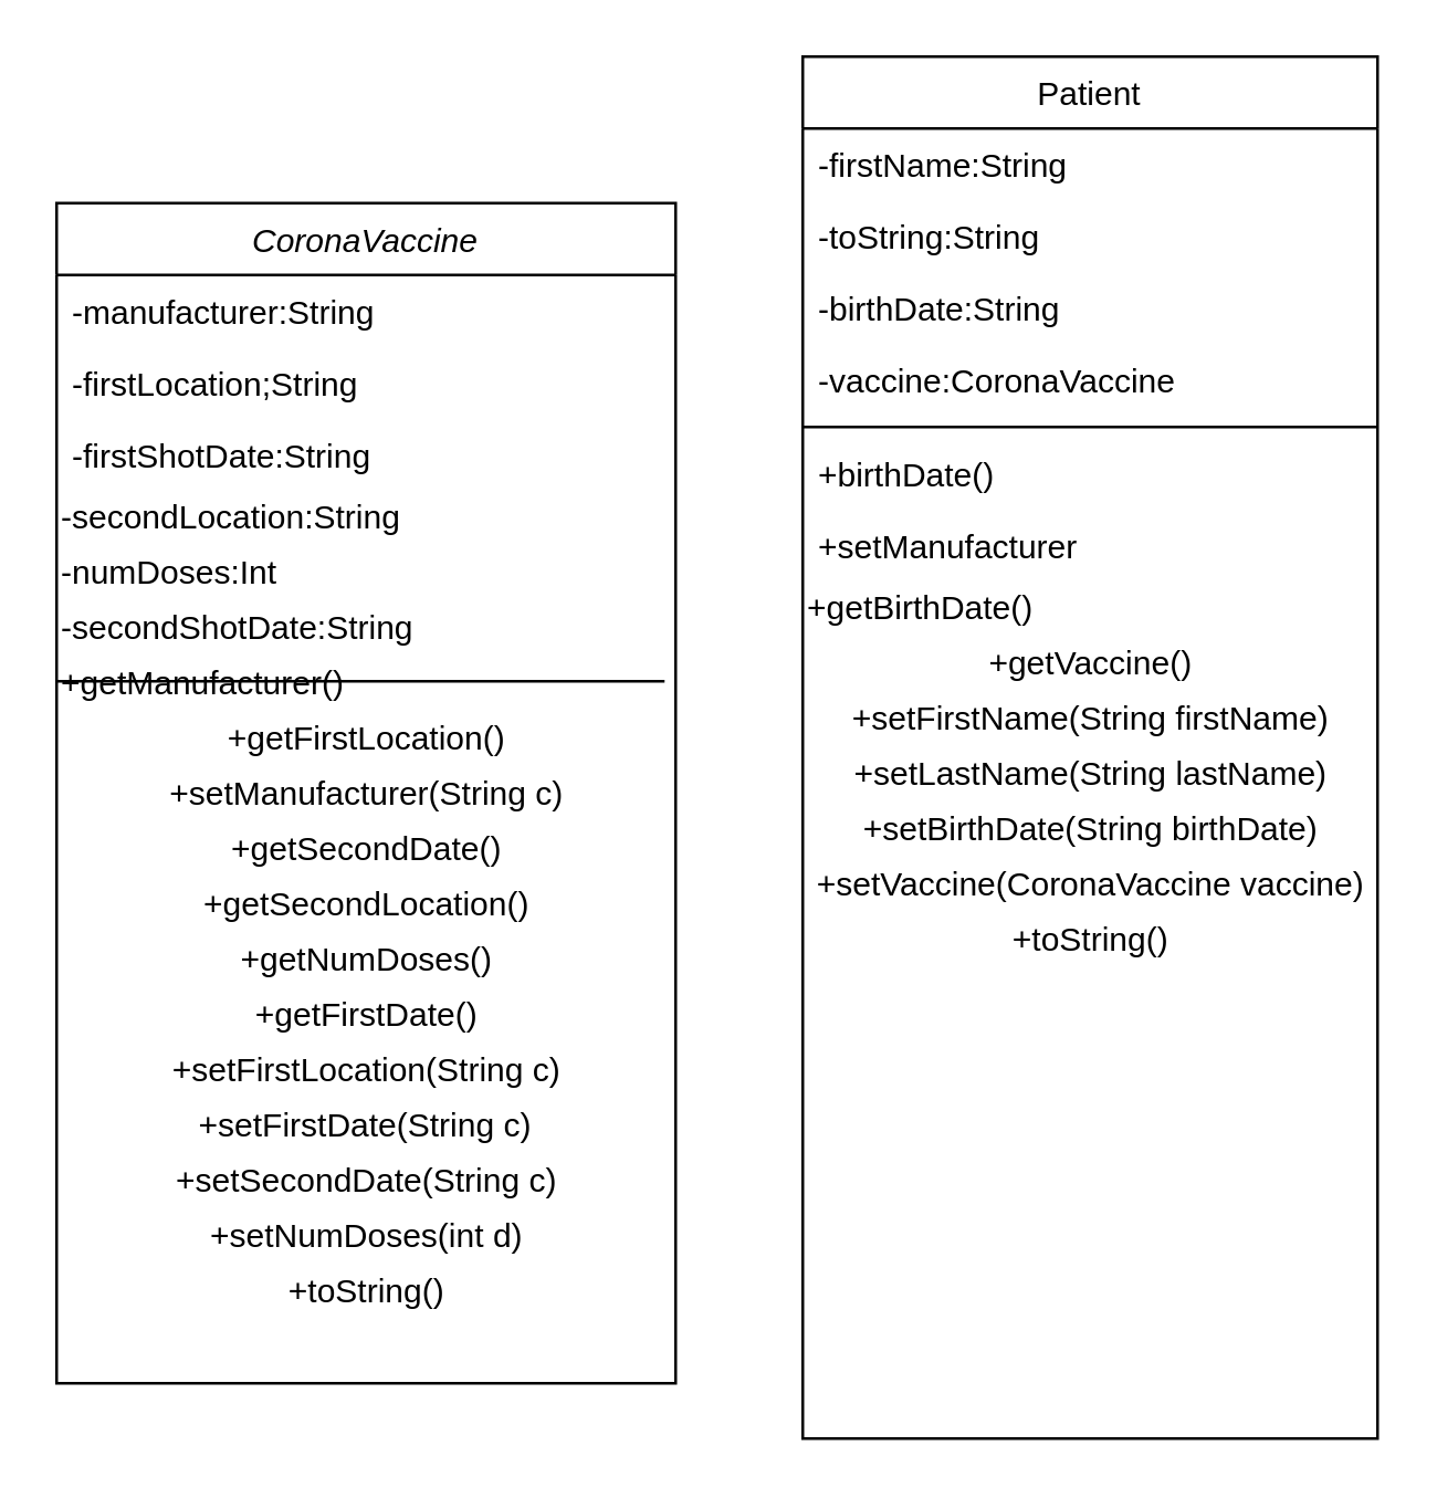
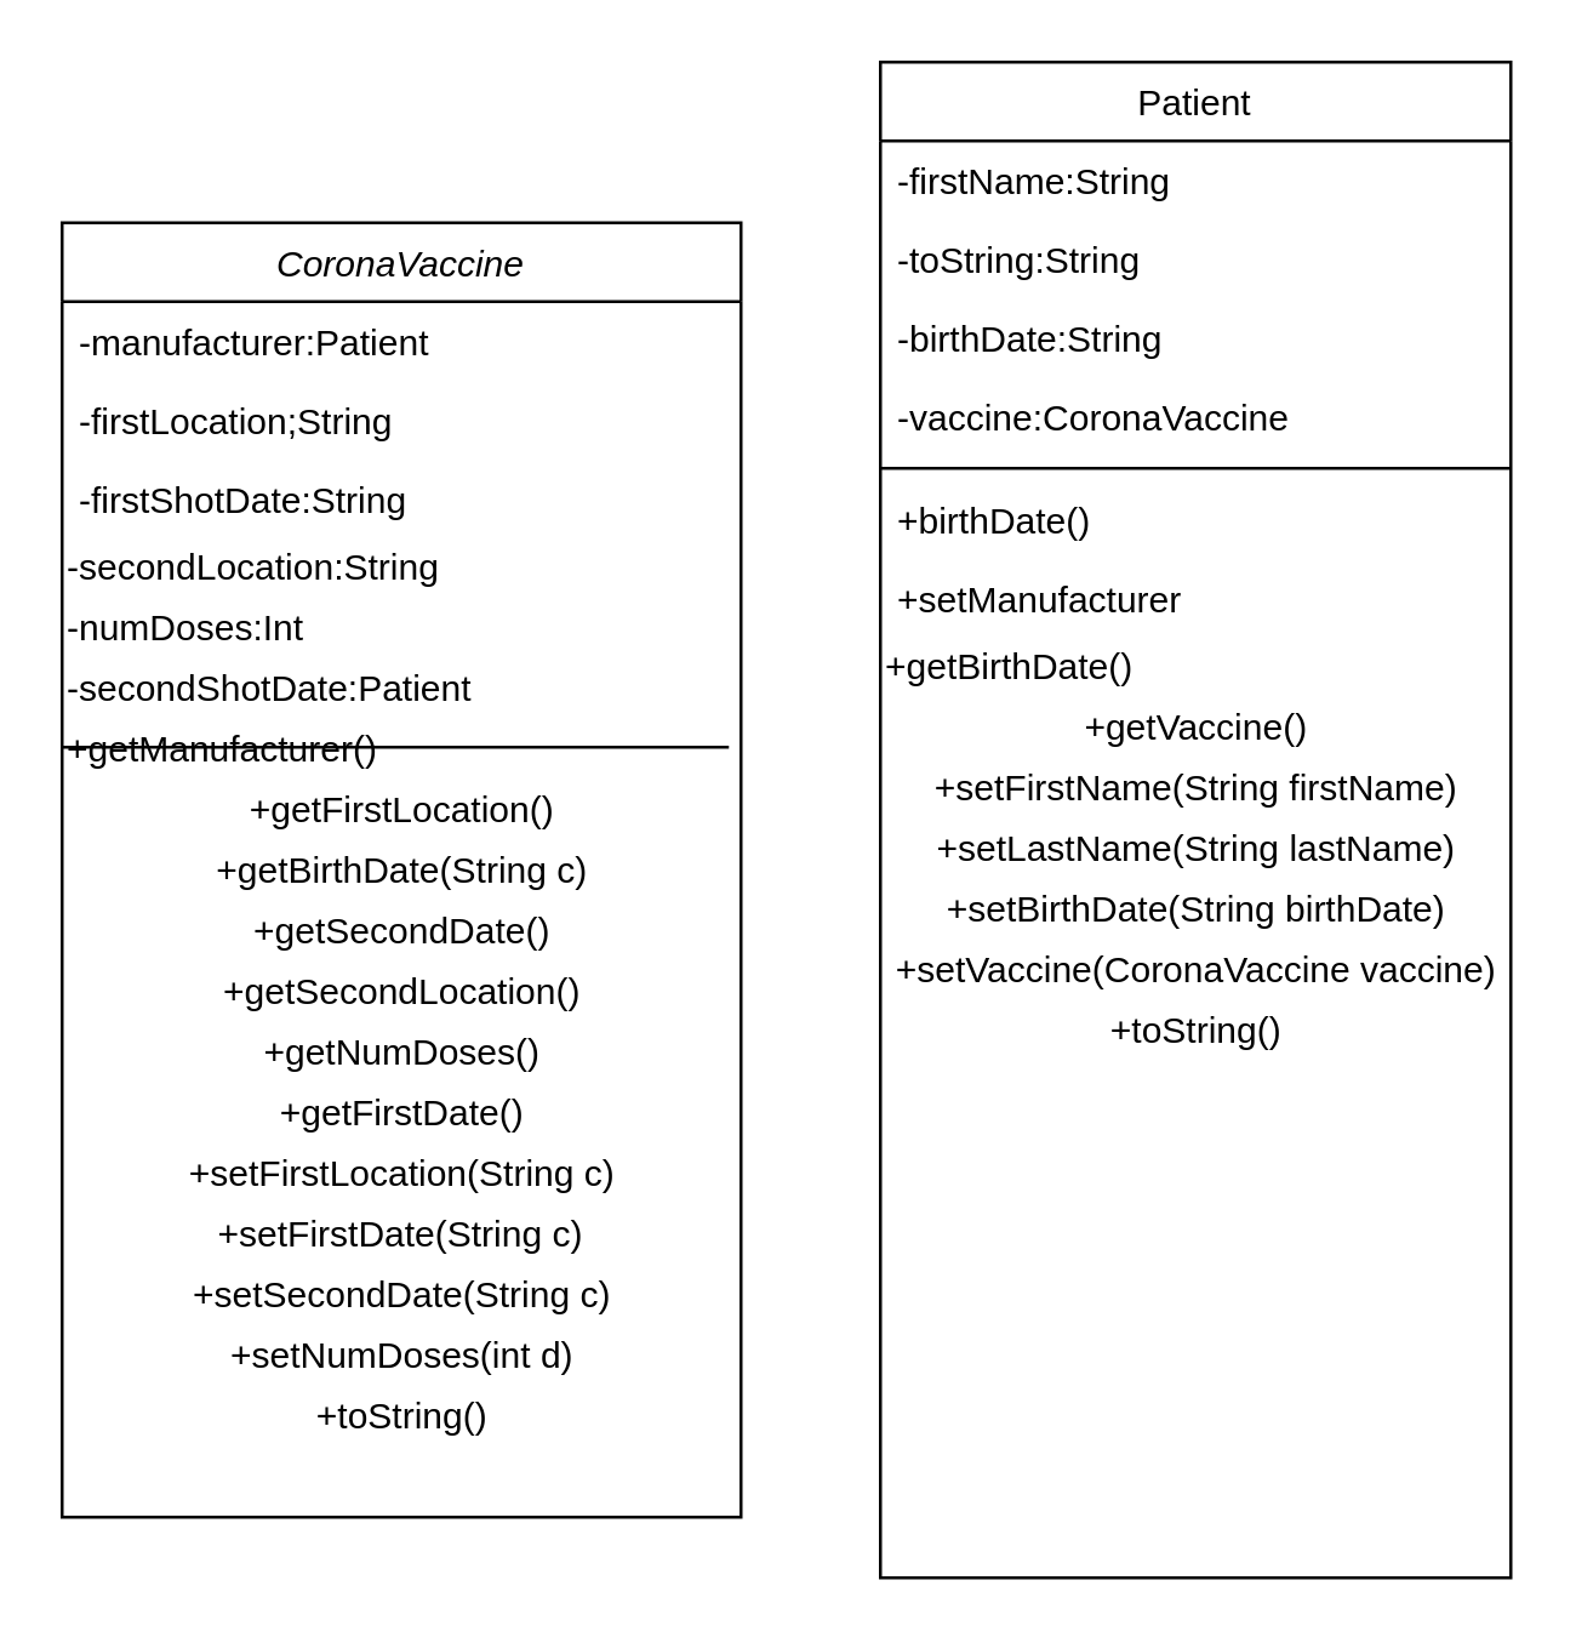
  <mxCell id="0" />
  <mxCell id="1" parent="0" />
  <mxCell id="2" value="CoronaVaccine" style="swimlane;fontStyle=2;align=center;verticalAlign=top;childLayout=stackLayout;horizontal=1;startSize=26;horizontalStack=0;resizeParent=1;resizeLast=0;collapsible=1;marginBottom=0;rounded=0;shadow=0;strokeWidth=1;" parent="1" vertex="1"><mxGeometry x="20" y="73" width="224" height="427" as="geometry"><mxRectangle x="230" y="140" width="160" height="26" as="alternateBounds" /></mxGeometry></mxCell>
- <mxCell id="3" value="-manufacturer:String" style="text;align=left;verticalAlign=top;spacingLeft=4;spacingRight=4;overflow=hidden;rotatable=0;points=[[0,0.5],[1,0.5]];portConstraint=eastwest;" parent="2" vertex="1"><mxGeometry y="26" width="224" height="26" as="geometry" /></mxCell>
+ <mxCell id="3" value="-manufacturer:Patient" style="text;align=left;verticalAlign=top;spacingLeft=4;spacingRight=4;overflow=hidden;rotatable=0;points=[[0,0.5],[1,0.5]];portConstraint=eastwest;" parent="2" vertex="1"><mxGeometry y="26" width="224" height="26" as="geometry" /></mxCell>
  <mxCell id="4" value="-firstLocation;String" style="text;align=left;verticalAlign=top;spacingLeft=4;spacingRight=4;overflow=hidden;rotatable=0;points=[[0,0.5],[1,0.5]];portConstraint=eastwest;rounded=0;shadow=0;html=0;" parent="2" vertex="1"><mxGeometry y="52" width="224" height="26" as="geometry" /></mxCell>
  <mxCell id="5" value="-firstShotDate:String" style="text;align=left;verticalAlign=top;spacingLeft=4;spacingRight=4;overflow=hidden;rotatable=0;points=[[0,0.5],[1,0.5]];portConstraint=eastwest;rounded=0;shadow=0;html=0;" parent="2" vertex="1"><mxGeometry y="78" width="224" height="26" as="geometry" /></mxCell>
  <mxCell id="6" value="-secondLocation:String" style="text;html=1;align=left;verticalAlign=middle;resizable=0;points=[];autosize=1;strokeColor=none;fillColor=none;" vertex="1" parent="2"><mxGeometry y="104" width="224" height="20" as="geometry" /></mxCell>
  <mxCell id="7" value="" style="endArrow=none;html=1;" edge="1" parent="2"><mxGeometry width="50" height="50" relative="1" as="geometry"><mxPoint y="173" as="sourcePoint" /><mxPoint x="220" y="173" as="targetPoint" /><Array as="points"><mxPoint x="136" y="173" /></Array></mxGeometry></mxCell>
  <mxCell id="8" value="-numDoses:Int" style="text;html=1;align=left;verticalAlign=middle;resizable=0;points=[];autosize=1;strokeColor=none;fillColor=none;" vertex="1" parent="2"><mxGeometry y="124" width="224" height="20" as="geometry" /></mxCell>
- <mxCell id="9" value="-secondShotDate:String" style="text;html=1;align=left;verticalAlign=middle;resizable=0;points=[];autosize=1;strokeColor=none;fillColor=none;" vertex="1" parent="2"><mxGeometry y="144" width="224" height="20" as="geometry" /></mxCell>
+ <mxCell id="9" value="-secondShotDate:Patient" style="text;html=1;align=left;verticalAlign=middle;resizable=0;points=[];autosize=1;strokeColor=none;fillColor=none;" vertex="1" parent="2"><mxGeometry y="144" width="224" height="20" as="geometry" /></mxCell>
  <mxCell id="10" value="+getManufacturer()" style="text;html=1;align=left;verticalAlign=middle;resizable=0;points=[];autosize=1;strokeColor=none;fillColor=none;" vertex="1" parent="2"><mxGeometry y="164" width="224" height="20" as="geometry" /></mxCell>
  <mxCell id="11" value="+getFirstLocation()" style="text;html=1;align=center;verticalAlign=middle;resizable=0;points=[];autosize=1;strokeColor=none;fillColor=none;" vertex="1" parent="2"><mxGeometry y="184" width="224" height="20" as="geometry" /></mxCell>
- <mxCell id="12" value="+setManufacturer(String c)" style="text;html=1;align=center;verticalAlign=middle;resizable=0;points=[];autosize=1;strokeColor=none;fillColor=none;" vertex="1" parent="2"><mxGeometry y="204" width="224" height="20" as="geometry" /></mxCell>
+ <mxCell id="12" value="+getBirthDate(String c)" style="text;html=1;align=center;verticalAlign=middle;resizable=0;points=[];autosize=1;strokeColor=none;fillColor=none;" vertex="1" parent="2"><mxGeometry y="204" width="224" height="20" as="geometry" /></mxCell>
  <mxCell id="13" value="+getSecondDate()" style="text;html=1;align=center;verticalAlign=middle;resizable=0;points=[];autosize=1;strokeColor=none;fillColor=none;" vertex="1" parent="2"><mxGeometry y="224" width="224" height="20" as="geometry" /></mxCell>
  <mxCell id="14" value="+getSecondLocation()" style="text;html=1;align=center;verticalAlign=middle;resizable=0;points=[];autosize=1;strokeColor=none;fillColor=none;" vertex="1" parent="2"><mxGeometry y="244" width="224" height="20" as="geometry" /></mxCell>
  <mxCell id="15" value="+getNumDoses()" style="text;html=1;align=center;verticalAlign=middle;resizable=0;points=[];autosize=1;strokeColor=none;fillColor=none;" vertex="1" parent="2"><mxGeometry y="264" width="224" height="20" as="geometry" /></mxCell>
  <mxCell id="16" value="+getFirstDate()" style="text;html=1;align=center;verticalAlign=middle;resizable=0;points=[];autosize=1;strokeColor=none;fillColor=none;" vertex="1" parent="2"><mxGeometry y="284" width="224" height="20" as="geometry" /></mxCell>
  <mxCell id="17" value="+setFirstLocation(String c)" style="text;html=1;align=center;verticalAlign=middle;resizable=0;points=[];autosize=1;strokeColor=none;fillColor=none;" vertex="1" parent="2"><mxGeometry y="304" width="224" height="20" as="geometry" /></mxCell>
  <mxCell id="18" value="+setFirstDate(String c)" style="text;html=1;strokeColor=none;fillColor=none;align=center;verticalAlign=middle;whiteSpace=wrap;rounded=0;" vertex="1" parent="2"><mxGeometry y="324" width="224" height="20" as="geometry" /></mxCell>
  <mxCell id="19" value="+setSecondDate(String c)" style="text;html=1;align=center;verticalAlign=middle;resizable=0;points=[];autosize=1;strokeColor=none;fillColor=none;" vertex="1" parent="2"><mxGeometry y="344" width="224" height="20" as="geometry" /></mxCell>
  <mxCell id="20" value="+setNumDoses(int d)" style="text;html=1;align=center;verticalAlign=middle;resizable=0;points=[];autosize=1;strokeColor=none;fillColor=none;" vertex="1" parent="2"><mxGeometry y="364" width="224" height="20" as="geometry" /></mxCell>
  <mxCell id="21" value="+toString()" style="text;html=1;align=center;verticalAlign=middle;resizable=0;points=[];autosize=1;strokeColor=none;fillColor=none;" vertex="1" parent="2"><mxGeometry y="384" width="224" height="20" as="geometry" /></mxCell>
  <mxCell id="22" value="Patient" style="swimlane;fontStyle=0;align=center;verticalAlign=top;childLayout=stackLayout;horizontal=1;startSize=26;horizontalStack=0;resizeParent=1;resizeLast=0;collapsible=1;marginBottom=0;rounded=0;shadow=0;strokeWidth=1;" parent="1" vertex="1"><mxGeometry x="290" y="20" width="208" height="500" as="geometry"><mxRectangle x="550" y="140" width="160" height="26" as="alternateBounds" /></mxGeometry></mxCell>
  <mxCell id="23" value="-firstName:String" style="text;align=left;verticalAlign=top;spacingLeft=4;spacingRight=4;overflow=hidden;rotatable=0;points=[[0,0.5],[1,0.5]];portConstraint=eastwest;" parent="22" vertex="1"><mxGeometry y="26" width="208" height="26" as="geometry" /></mxCell>
  <mxCell id="24" value="-toString:String" style="text;align=left;verticalAlign=top;spacingLeft=4;spacingRight=4;overflow=hidden;rotatable=0;points=[[0,0.5],[1,0.5]];portConstraint=eastwest;rounded=0;shadow=0;html=0;" parent="22" vertex="1"><mxGeometry y="52" width="208" height="26" as="geometry" /></mxCell>
  <mxCell id="25" value="-birthDate:String" style="text;align=left;verticalAlign=top;spacingLeft=4;spacingRight=4;overflow=hidden;rotatable=0;points=[[0,0.5],[1,0.5]];portConstraint=eastwest;rounded=0;shadow=0;html=0;" parent="22" vertex="1"><mxGeometry y="78" width="208" height="26" as="geometry" /></mxCell>
  <mxCell id="26" value="-vaccine:CoronaVaccine" style="text;align=left;verticalAlign=top;spacingLeft=4;spacingRight=4;overflow=hidden;rotatable=0;points=[[0,0.5],[1,0.5]];portConstraint=eastwest;rounded=0;shadow=0;html=0;" parent="22" vertex="1"><mxGeometry y="104" width="208" height="26" as="geometry" /></mxCell>
  <mxCell id="27" value="" style="line;html=1;strokeWidth=1;align=left;verticalAlign=middle;spacingTop=-1;spacingLeft=3;spacingRight=3;rotatable=0;labelPosition=right;points=[];portConstraint=eastwest;" parent="22" vertex="1"><mxGeometry y="130" width="208" height="8" as="geometry" /></mxCell>
  <mxCell id="28" value="+birthDate()" style="text;align=left;verticalAlign=top;spacingLeft=4;spacingRight=4;overflow=hidden;rotatable=0;points=[[0,0.5],[1,0.5]];portConstraint=eastwest;" parent="22" vertex="1"><mxGeometry y="138" width="208" height="26" as="geometry" /></mxCell>
  <mxCell id="29" value="+setManufacturer" style="text;align=left;verticalAlign=top;spacingLeft=4;spacingRight=4;overflow=hidden;rotatable=0;points=[[0,0.5],[1,0.5]];portConstraint=eastwest;" parent="22" vertex="1"><mxGeometry y="164" width="208" height="26" as="geometry" /></mxCell>
  <mxCell id="30" value="+getBirthDate()" style="text;html=1;align=left;verticalAlign=middle;resizable=0;points=[];autosize=1;strokeColor=none;fillColor=none;" vertex="1" parent="22"><mxGeometry y="190" width="208" height="20" as="geometry" /></mxCell>
  <mxCell id="31" value="+getVaccine()" style="text;html=1;align=center;verticalAlign=middle;resizable=0;points=[];autosize=1;strokeColor=none;fillColor=none;" vertex="1" parent="22"><mxGeometry y="210" width="208" height="20" as="geometry" /></mxCell>
  <mxCell id="32" value="+setFirstName(String firstName)" style="text;html=1;align=center;verticalAlign=middle;resizable=0;points=[];autosize=1;strokeColor=none;fillColor=none;" vertex="1" parent="22"><mxGeometry y="230" width="208" height="20" as="geometry" /></mxCell>
  <mxCell id="33" value="+setLastName(String lastName)" style="text;html=1;align=center;verticalAlign=middle;resizable=0;points=[];autosize=1;strokeColor=none;fillColor=none;" vertex="1" parent="22"><mxGeometry y="250" width="208" height="20" as="geometry" /></mxCell>
  <mxCell id="34" value="+setBirthDate(String birthDate)" style="text;html=1;align=center;verticalAlign=middle;resizable=0;points=[];autosize=1;strokeColor=none;fillColor=none;" vertex="1" parent="22"><mxGeometry y="270" width="208" height="20" as="geometry" /></mxCell>
  <mxCell id="35" value="+setVaccine(CoronaVaccine vaccine)" style="text;html=1;align=center;verticalAlign=middle;resizable=0;points=[];autosize=1;strokeColor=none;fillColor=none;" vertex="1" parent="22"><mxGeometry y="290" width="208" height="20" as="geometry" /></mxCell>
  <mxCell id="36" value="+toString()" style="text;html=1;align=center;verticalAlign=middle;resizable=0;points=[];autosize=1;strokeColor=none;fillColor=none;" vertex="1" parent="22"><mxGeometry y="310" width="208" height="20" as="geometry" /></mxCell>
